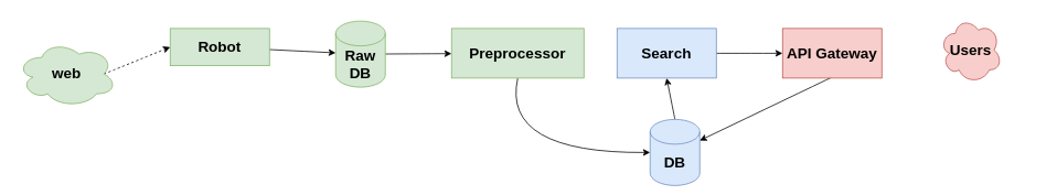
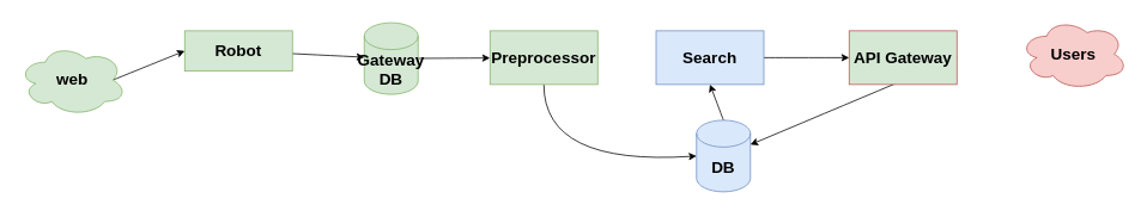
  <mxCell id="0" />
  <mxCell id="1" parent="0" />
  <mxCell id="2" value="" style="edgeStyle=none;curved=1;orthogonalLoop=1;jettySize=auto;html=1;" edge="1" parent="1" source="3" target="5"><mxGeometry relative="1" as="geometry" /></mxCell>
  <mxCell id="3" value="&lt;font style=&quot;font-size: 18px&quot;&gt;&lt;b&gt;Robot&lt;/b&gt;&lt;/font&gt;" style="rounded=0;whiteSpace=wrap;html=1;fillColor=#d5e8d4;strokeColor=#82b366;" vertex="1" parent="1"><mxGeometry x="205" y="34" width="120" height="45" as="geometry" /></mxCell>
  <mxCell id="4" value="" style="edgeStyle=none;curved=1;orthogonalLoop=1;jettySize=auto;html=1;" edge="1" parent="1" source="5" target="7"><mxGeometry relative="1" as="geometry" /></mxCell>
- <mxCell id="5" value="&lt;font style=&quot;font-size: 18px&quot;&gt;&lt;b&gt;Raw DB&lt;/b&gt;&lt;/font&gt;" style="shape=cylinder3;whiteSpace=wrap;html=1;boundedLbl=1;backgroundOutline=1;size=15;fillColor=#d5e8d4;strokeColor=#82b366;" vertex="1" parent="1"><mxGeometry x="405" y="25" width="60" height="80" as="geometry" /></mxCell>
+ <mxCell id="5" value="&lt;font style=&quot;font-size: 18px&quot;&gt;&lt;b&gt;Gateway DB&lt;/b&gt;&lt;/font&gt;" style="shape=cylinder3;whiteSpace=wrap;html=1;boundedLbl=1;backgroundOutline=1;size=15;fillColor=#d5e8d4;strokeColor=#82b366;" vertex="1" parent="1"><mxGeometry x="405" y="25" width="60" height="80" as="geometry" /></mxCell>
  <mxCell id="6" style="edgeStyle=none;curved=1;orthogonalLoop=1;jettySize=auto;html=1;exitX=0.5;exitY=1;exitDx=0;exitDy=0;entryX=0;entryY=0.5;entryDx=0;entryDy=0;entryPerimeter=0;" edge="1" parent="1" source="7" target="9"><mxGeometry relative="1" as="geometry"><Array as="points"><mxPoint x="605" y="185" /></Array></mxGeometry></mxCell>
- <mxCell id="7" value="&lt;b&gt;&lt;font style=&quot;font-size: 18px&quot;&gt;Preprocessor&lt;/font&gt;&lt;/b&gt;" style="rounded=0;whiteSpace=wrap;html=1;fillColor=#d5e8d4;strokeColor=#82b366;" vertex="1" parent="1"><mxGeometry x="545" y="34" width="160" height="60" as="geometry" /></mxCell>
+ <mxCell id="7" value="&lt;b&gt;&lt;font style=&quot;font-size: 18px&quot;&gt;Preprocessor&lt;/font&gt;&lt;/b&gt;" style="rounded=0;whiteSpace=wrap;html=1;fillColor=#d5e8d4;strokeColor=#82b366;" vertex="1" parent="1"><mxGeometry x="545" y="34" width="120" height="60" as="geometry" /></mxCell>
  <mxCell id="8" style="edgeStyle=none;curved=1;orthogonalLoop=1;jettySize=auto;html=1;exitX=0.5;exitY=0;exitDx=0;exitDy=0;exitPerimeter=0;entryX=0.5;entryY=1;entryDx=0;entryDy=0;" edge="1" parent="1" source="9" target="13"><mxGeometry relative="1" as="geometry" /></mxCell>
- <mxCell id="9" value="&lt;font style=&quot;font-size: 18px&quot;&gt;&lt;b&gt;DB&lt;/b&gt;&lt;/font&gt;" style="shape=cylinder3;whiteSpace=wrap;html=1;boundedLbl=1;backgroundOutline=1;size=15;fillColor=#dae8fc;strokeColor=#6c8ebf;" vertex="1" parent="1"><mxGeometry x="785" y="144" width="60" height="80" as="geometry" /></mxCell>
+ <mxCell id="9" value="&lt;font style=&quot;font-size: 18px&quot;&gt;&lt;b&gt;DB&lt;/b&gt;&lt;/font&gt;" style="shape=cylinder3;whiteSpace=wrap;html=1;boundedLbl=1;backgroundOutline=1;size=15;fillColor=#dae8fc;strokeColor=#6c8ebf;" vertex="1" parent="1"><mxGeometry x="775" y="134" width="60" height="80" as="geometry" /></mxCell>
  <mxCell id="10" style="edgeStyle=none;curved=1;orthogonalLoop=1;jettySize=auto;html=1;exitX=1;exitY=0.5;exitDx=0;exitDy=0;fontSize=18;" edge="1" parent="1" source="11" target="9"><mxGeometry relative="1" as="geometry" /></mxCell>
- <mxCell id="11" value="&lt;b&gt;&lt;font style=&quot;font-size: 18px&quot;&gt;API Gateway&lt;/font&gt;&lt;/b&gt;" style="rounded=0;whiteSpace=wrap;html=1;fillColor=#f8cecc;strokeColor=#b85450;" vertex="1" parent="1"><mxGeometry x="945" y="34" width="120" height="60" as="geometry" /></mxCell>
+ <mxCell id="11" value="&lt;b&gt;&lt;font style=&quot;font-size: 18px&quot;&gt;API Gateway&lt;/font&gt;&lt;/b&gt;" style="rounded=0;whiteSpace=wrap;html=1;fillColor=#d5e8d4;strokeColor=#b85450;" vertex="1" parent="1"><mxGeometry x="945" y="34" width="120" height="60" as="geometry" /></mxCell>
  <mxCell id="12" style="edgeStyle=none;curved=1;orthogonalLoop=1;jettySize=auto;html=1;exitX=1;exitY=0.5;exitDx=0;exitDy=0;entryX=0;entryY=0.5;entryDx=0;entryDy=0;" edge="1" parent="1" source="13" target="11"><mxGeometry relative="1" as="geometry" /></mxCell>
- <mxCell id="13" value="&lt;b style=&quot;font-size: 18px&quot;&gt;Search&lt;/b&gt;" style="rounded=0;whiteSpace=wrap;html=1;fillColor=#dae8fc;strokeColor=#6c8ebf;" vertex="1" parent="1"><mxGeometry x="745" y="34" width="120" height="60" as="geometry" /></mxCell>
- <mxCell id="14" style="edgeStyle=none;curved=1;orthogonalLoop=1;jettySize=auto;html=1;exitX=0.875;exitY=0.5;exitDx=0;exitDy=0;exitPerimeter=0;entryX=0;entryY=0.5;entryDx=0;entryDy=0;dashed=1;" edge="1" parent="1" source="15" target="3"><mxGeometry relative="1" as="geometry" /></mxCell>
+ <mxCell id="13" value="&lt;b style=&quot;font-size: 18px&quot;&gt;Search&lt;/b&gt;" style="rounded=0;whiteSpace=wrap;html=1;fillColor=#dae8fc;strokeColor=#6c8ebf;" vertex="1" parent="1"><mxGeometry x="730" y="34" width="120" height="60" as="geometry" /></mxCell>
+ <mxCell id="14" style="edgeStyle=none;curved=1;orthogonalLoop=1;jettySize=auto;html=1;exitX=0.875;exitY=0.5;exitDx=0;exitDy=0;exitPerimeter=0;entryX=0;entryY=0.5;entryDx=0;entryDy=0;" edge="1" parent="1" source="15" target="3"><mxGeometry relative="1" as="geometry" /></mxCell>
  <mxCell id="15" value="&lt;b&gt;&lt;font style=&quot;font-size: 18px&quot;&gt;web&lt;/font&gt;&lt;/b&gt;" style="ellipse;shape=cloud;whiteSpace=wrap;html=1;fontSize=18;fillColor=#d5e8d4;strokeColor=#82b366;" vertex="1" parent="1"><mxGeometry x="20" y="49" width="120" height="80" as="geometry" /></mxCell>
- <mxCell id="16" value="&lt;b&gt;&lt;font style=&quot;font-size: 18px&quot;&gt;Users&lt;/font&gt;&lt;/b&gt;" style="ellipse;shape=cloud;whiteSpace=wrap;html=1;fontSize=18;fillColor=#f8cecc;strokeColor=#b85450;" vertex="1" parent="1"><mxGeometry x="1135" y="20" width="75" height="80" as="geometry" /></mxCell>
+ <mxCell id="16" value="&lt;b&gt;&lt;font style=&quot;font-size: 18px&quot;&gt;Users&lt;/font&gt;&lt;/b&gt;" style="ellipse;shape=cloud;whiteSpace=wrap;html=1;fontSize=18;fillColor=#f8cecc;strokeColor=#b85450;" vertex="1" parent="1"><mxGeometry x="1135" y="20" width="120" height="80" as="geometry" /></mxCell>
